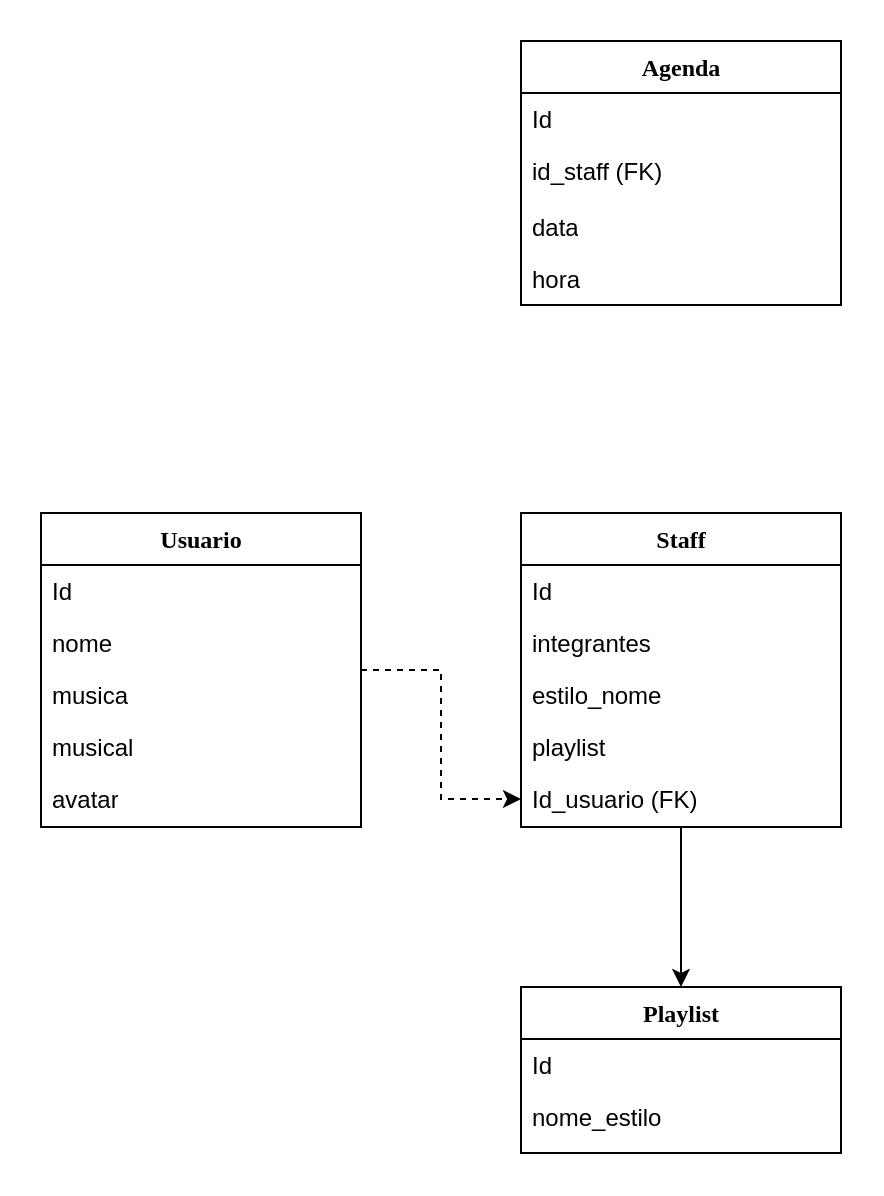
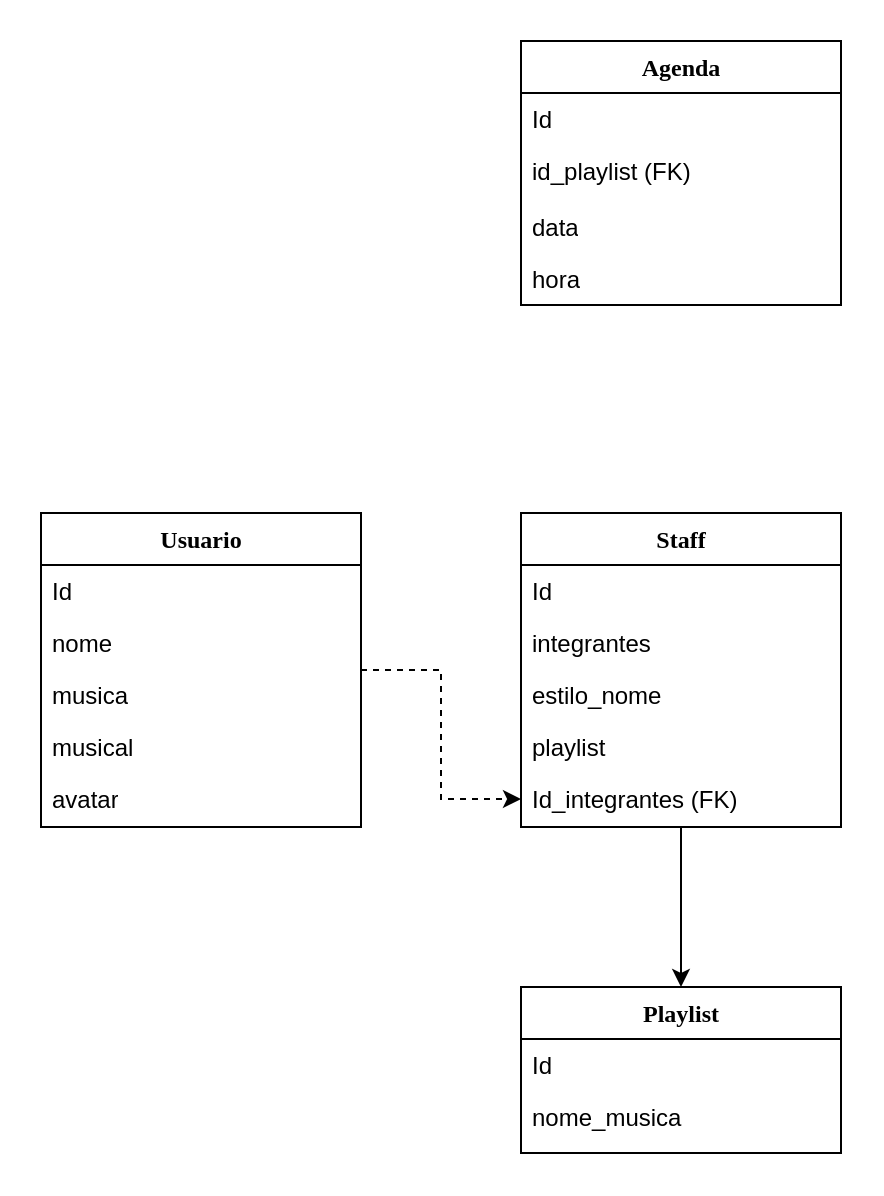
  <mxCell id="0" />
  <mxCell id="1" parent="0" />
  <mxCell id="2" style="edgeStyle=orthogonalEdgeStyle;rounded=0;orthogonalLoop=1;jettySize=auto;html=1;dashed=1;" edge="1" parent="1" source="3" target="15"><mxGeometry relative="1" as="geometry" /></mxCell>
  <mxCell id="3" value="Usuario&lt;br&gt;" style="swimlane;html=1;fontStyle=1;align=center;verticalAlign=top;childLayout=stackLayout;horizontal=1;startSize=26;horizontalStack=0;resizeParent=1;resizeLast=0;collapsible=1;marginBottom=0;swimlaneFillColor=#ffffff;rounded=0;shadow=0;comic=0;labelBackgroundColor=none;strokeWidth=1;fillColor=none;fontFamily=Verdana;fontSize=12" parent="1" vertex="1"><mxGeometry x="20" y="256" width="160" height="157" as="geometry"><mxRectangle x="100" y="100" width="70" height="26" as="alternateBounds" /></mxGeometry></mxCell>
  <mxCell id="4" value="Id" style="text;html=1;strokeColor=none;fillColor=none;align=left;verticalAlign=top;spacingLeft=4;spacingRight=4;whiteSpace=wrap;overflow=hidden;rotatable=0;points=[[0,0.5],[1,0.5]];portConstraint=eastwest;" parent="3" vertex="1"><mxGeometry y="26" width="160" height="26" as="geometry" /></mxCell>
  <mxCell id="5" value="nome" style="text;html=1;strokeColor=none;fillColor=none;align=left;verticalAlign=top;spacingLeft=4;spacingRight=4;whiteSpace=wrap;overflow=hidden;rotatable=0;points=[[0,0.5],[1,0.5]];portConstraint=eastwest;" parent="3" vertex="1"><mxGeometry y="52" width="160" height="26" as="geometry" /></mxCell>
  <mxCell id="6" value="musica" style="text;html=1;strokeColor=none;fillColor=none;align=left;verticalAlign=top;spacingLeft=4;spacingRight=4;whiteSpace=wrap;overflow=hidden;rotatable=0;points=[[0,0.5],[1,0.5]];portConstraint=eastwest;" parent="3" vertex="1"><mxGeometry y="78" width="160" height="26" as="geometry" /></mxCell>
  <mxCell id="7" value="musical" style="text;html=1;strokeColor=none;fillColor=none;align=left;verticalAlign=top;spacingLeft=4;spacingRight=4;whiteSpace=wrap;overflow=hidden;rotatable=0;points=[[0,0.5],[1,0.5]];portConstraint=eastwest;" parent="3" vertex="1"><mxGeometry y="104" width="160" height="26" as="geometry" /></mxCell>
  <mxCell id="8" value="avatar" style="text;html=1;strokeColor=none;fillColor=none;align=left;verticalAlign=top;spacingLeft=4;spacingRight=4;whiteSpace=wrap;overflow=hidden;rotatable=0;points=[[0,0.5],[1,0.5]];portConstraint=eastwest;" parent="3" vertex="1"><mxGeometry y="130" width="160" height="26" as="geometry" /></mxCell>
  <mxCell id="9" value="" style="edgeStyle=orthogonalEdgeStyle;rounded=0;orthogonalLoop=1;jettySize=auto;html=1;" edge="1" parent="1" source="10" target="16"><mxGeometry relative="1" as="geometry" /></mxCell>
  <mxCell id="10" value="Staff" style="swimlane;html=1;fontStyle=1;align=center;verticalAlign=top;childLayout=stackLayout;horizontal=1;startSize=26;horizontalStack=0;resizeParent=1;resizeLast=0;collapsible=1;marginBottom=0;swimlaneFillColor=#ffffff;rounded=0;shadow=0;comic=0;labelBackgroundColor=none;strokeWidth=1;fillColor=none;fontFamily=Verdana;fontSize=12" vertex="1" parent="1"><mxGeometry x="260" y="256" width="160" height="157" as="geometry"><mxRectangle x="100" y="100" width="70" height="26" as="alternateBounds" /></mxGeometry></mxCell>
  <mxCell id="11" value="Id" style="text;html=1;strokeColor=none;fillColor=none;align=left;verticalAlign=top;spacingLeft=4;spacingRight=4;whiteSpace=wrap;overflow=hidden;rotatable=0;points=[[0,0.5],[1,0.5]];portConstraint=eastwest;" vertex="1" parent="10"><mxGeometry y="26" width="160" height="26" as="geometry" /></mxCell>
  <mxCell id="12" value="integrantes" style="text;html=1;strokeColor=none;fillColor=none;align=left;verticalAlign=top;spacingLeft=4;spacingRight=4;whiteSpace=wrap;overflow=hidden;rotatable=0;points=[[0,0.5],[1,0.5]];portConstraint=eastwest;" vertex="1" parent="10"><mxGeometry y="52" width="160" height="26" as="geometry" /></mxCell>
  <mxCell id="13" value="estilo_nome&lt;br&gt;" style="text;html=1;strokeColor=none;fillColor=none;align=left;verticalAlign=top;spacingLeft=4;spacingRight=4;whiteSpace=wrap;overflow=hidden;rotatable=0;points=[[0,0.5],[1,0.5]];portConstraint=eastwest;" vertex="1" parent="10"><mxGeometry y="78" width="160" height="26" as="geometry" /></mxCell>
  <mxCell id="14" value="playlist" style="text;html=1;strokeColor=none;fillColor=none;align=left;verticalAlign=top;spacingLeft=4;spacingRight=4;whiteSpace=wrap;overflow=hidden;rotatable=0;points=[[0,0.5],[1,0.5]];portConstraint=eastwest;" vertex="1" parent="10"><mxGeometry y="104" width="160" height="26" as="geometry" /></mxCell>
- <mxCell id="15" value="Id_usuario (FK)&lt;br&gt;" style="text;html=1;strokeColor=none;fillColor=none;align=left;verticalAlign=top;spacingLeft=4;spacingRight=4;whiteSpace=wrap;overflow=hidden;rotatable=0;points=[[0,0.5],[1,0.5]];portConstraint=eastwest;" vertex="1" parent="10"><mxGeometry y="130" width="160" height="26" as="geometry" /></mxCell>
+ <mxCell id="15" value="Id_integrantes (FK)&lt;br&gt;" style="text;html=1;strokeColor=none;fillColor=none;align=left;verticalAlign=top;spacingLeft=4;spacingRight=4;whiteSpace=wrap;overflow=hidden;rotatable=0;points=[[0,0.5],[1,0.5]];portConstraint=eastwest;" vertex="1" parent="10"><mxGeometry y="130" width="160" height="26" as="geometry" /></mxCell>
  <mxCell id="16" value="Playlist&lt;br&gt;" style="swimlane;html=1;fontStyle=1;align=center;verticalAlign=top;childLayout=stackLayout;horizontal=1;startSize=26;horizontalStack=0;resizeParent=1;resizeLast=0;collapsible=1;marginBottom=0;swimlaneFillColor=#ffffff;rounded=0;shadow=0;comic=0;labelBackgroundColor=none;strokeWidth=1;fillColor=none;fontFamily=Verdana;fontSize=12" vertex="1" parent="1"><mxGeometry x="260" y="493" width="160" height="83" as="geometry"><mxRectangle x="100" y="100" width="70" height="26" as="alternateBounds" /></mxGeometry></mxCell>
  <mxCell id="17" value="Id" style="text;html=1;strokeColor=none;fillColor=none;align=left;verticalAlign=top;spacingLeft=4;spacingRight=4;whiteSpace=wrap;overflow=hidden;rotatable=0;points=[[0,0.5],[1,0.5]];portConstraint=eastwest;" vertex="1" parent="16"><mxGeometry y="26" width="160" height="26" as="geometry" /></mxCell>
- <mxCell id="18" value="nome_estilo" style="text;html=1;strokeColor=none;fillColor=none;align=left;verticalAlign=top;spacingLeft=4;spacingRight=4;whiteSpace=wrap;overflow=hidden;rotatable=0;points=[[0,0.5],[1,0.5]];portConstraint=eastwest;" vertex="1" parent="16"><mxGeometry y="52" width="160" height="26" as="geometry" /></mxCell>
+ <mxCell id="18" value="nome_musica" style="text;html=1;strokeColor=none;fillColor=none;align=left;verticalAlign=top;spacingLeft=4;spacingRight=4;whiteSpace=wrap;overflow=hidden;rotatable=0;points=[[0,0.5],[1,0.5]];portConstraint=eastwest;" vertex="1" parent="16"><mxGeometry y="52" width="160" height="26" as="geometry" /></mxCell>
  <mxCell id="19" value="Agenda&lt;br&gt;" style="swimlane;html=1;fontStyle=1;align=center;verticalAlign=top;childLayout=stackLayout;horizontal=1;startSize=26;horizontalStack=0;resizeParent=1;resizeLast=0;collapsible=1;marginBottom=0;swimlaneFillColor=#ffffff;rounded=0;shadow=0;comic=0;labelBackgroundColor=none;strokeWidth=1;fillColor=none;fontFamily=Verdana;fontSize=12" vertex="1" parent="1"><mxGeometry x="260" y="20" width="160" height="132" as="geometry"><mxRectangle x="100" y="100" width="70" height="26" as="alternateBounds" /></mxGeometry></mxCell>
  <mxCell id="20" value="Id" style="text;html=1;strokeColor=none;fillColor=none;align=left;verticalAlign=top;spacingLeft=4;spacingRight=4;whiteSpace=wrap;overflow=hidden;rotatable=0;points=[[0,0.5],[1,0.5]];portConstraint=eastwest;" vertex="1" parent="19"><mxGeometry y="26" width="160" height="26" as="geometry" /></mxCell>
- <mxCell id="21" value="id_staff (FK)&lt;br&gt;" style="text;html=1;strokeColor=none;fillColor=none;align=left;verticalAlign=top;spacingLeft=4;spacingRight=4;whiteSpace=wrap;overflow=hidden;rotatable=0;points=[[0,0.5],[1,0.5]];portConstraint=eastwest;" vertex="1" parent="19"><mxGeometry y="52" width="160" height="28" as="geometry" /></mxCell>
+ <mxCell id="21" value="id_playlist (FK)&lt;br&gt;" style="text;html=1;strokeColor=none;fillColor=none;align=left;verticalAlign=top;spacingLeft=4;spacingRight=4;whiteSpace=wrap;overflow=hidden;rotatable=0;points=[[0,0.5],[1,0.5]];portConstraint=eastwest;" vertex="1" parent="19"><mxGeometry y="52" width="160" height="28" as="geometry" /></mxCell>
  <mxCell id="22" value="data" style="text;html=1;strokeColor=none;fillColor=none;align=left;verticalAlign=top;spacingLeft=4;spacingRight=4;whiteSpace=wrap;overflow=hidden;rotatable=0;points=[[0,0.5],[1,0.5]];portConstraint=eastwest;" vertex="1" parent="19"><mxGeometry y="80" width="160" height="26" as="geometry" /></mxCell>
  <mxCell id="23" value="hora" style="text;html=1;strokeColor=none;fillColor=none;align=left;verticalAlign=top;spacingLeft=4;spacingRight=4;whiteSpace=wrap;overflow=hidden;rotatable=0;points=[[0,0.5],[1,0.5]];portConstraint=eastwest;" vertex="1" parent="19"><mxGeometry y="106" width="160" height="26" as="geometry" /></mxCell>
